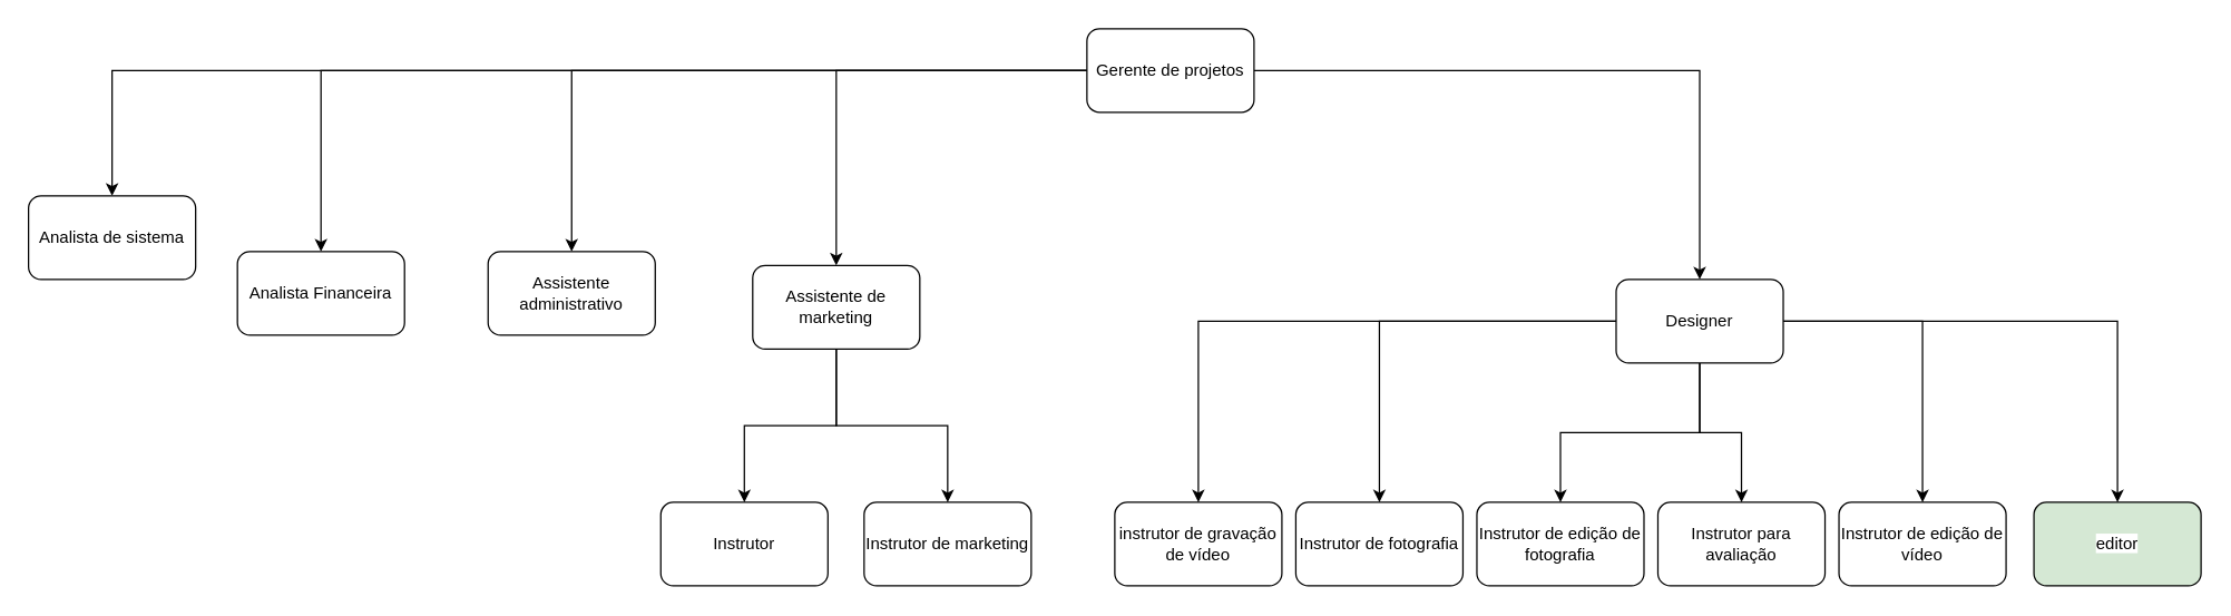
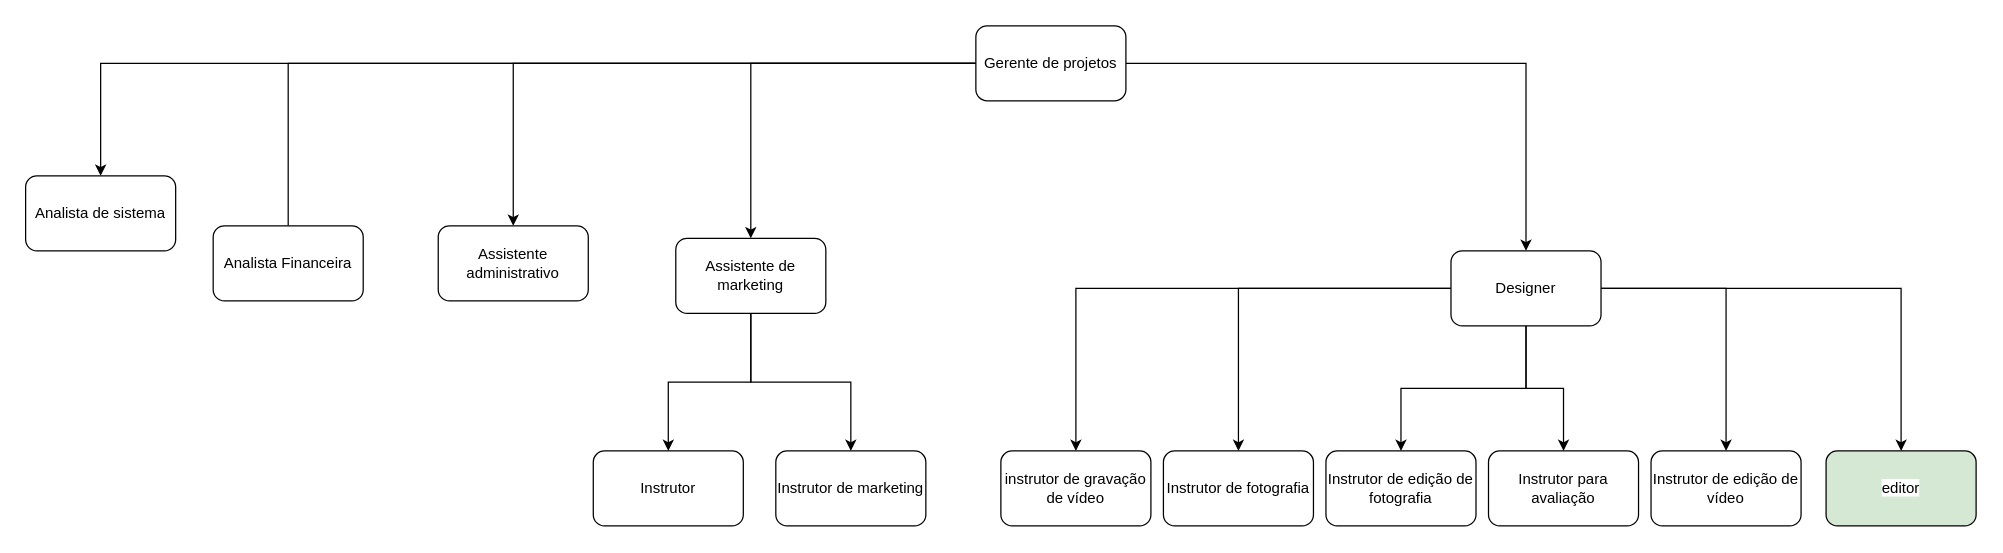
  <mxCell id="0" />
  <mxCell id="1" parent="0" />
  <mxCell id="2" style="edgeStyle=orthogonalEdgeStyle;rounded=0;orthogonalLoop=1;jettySize=auto;html=1;" parent="1" source="7" target="28" edge="1"><mxGeometry relative="1" as="geometry" /></mxCell>
  <mxCell id="3" style="edgeStyle=orthogonalEdgeStyle;rounded=0;orthogonalLoop=1;jettySize=auto;html=1;" parent="1" source="7" target="16" edge="1"><mxGeometry relative="1" as="geometry" /></mxCell>
- <mxCell id="4" style="edgeStyle=orthogonalEdgeStyle;rounded=0;orthogonalLoop=1;jettySize=auto;html=1;" parent="1" source="7" target="25" edge="1"><mxGeometry relative="1" as="geometry" /></mxCell>
+ <mxCell id="4" style="edgeStyle=orthogonalEdgeStyle;rounded=0;orthogonalLoop=1;jettySize=auto;html=1;endArrow=none;" parent="1" source="7" target="25" edge="1"><mxGeometry relative="1" as="geometry" /></mxCell>
  <mxCell id="5" style="edgeStyle=orthogonalEdgeStyle;rounded=0;orthogonalLoop=1;jettySize=auto;html=1;" parent="1" source="7" target="9" edge="1"><mxGeometry relative="1" as="geometry" /></mxCell>
  <mxCell id="6" style="edgeStyle=orthogonalEdgeStyle;rounded=0;orthogonalLoop=1;jettySize=auto;html=1;" edge="1" parent="1" source="7" target="8"><mxGeometry relative="1" as="geometry" /></mxCell>
  <mxCell id="7" value="Gerente de projetos" style="rounded=1;whiteSpace=wrap;html=1;" parent="1" vertex="1"><mxGeometry x="780" y="20" width="120" height="60" as="geometry" /></mxCell>
  <mxCell id="8" value="Analista de sistema" style="rounded=1;whiteSpace=wrap;html=1;" parent="1" vertex="1"><mxGeometry x="20" y="140" width="120" height="60" as="geometry" /></mxCell>
  <mxCell id="9" value="Assistente administrativo" style="rounded=1;whiteSpace=wrap;html=1;" parent="1" vertex="1"><mxGeometry x="350" y="180" width="120" height="60" as="geometry" /></mxCell>
  <mxCell id="10" style="edgeStyle=orthogonalEdgeStyle;rounded=0;orthogonalLoop=1;jettySize=auto;html=1;" parent="1" source="16" target="18" edge="1"><mxGeometry relative="1" as="geometry" /></mxCell>
  <mxCell id="11" style="edgeStyle=orthogonalEdgeStyle;rounded=0;orthogonalLoop=1;jettySize=auto;html=1;" parent="1" source="16" target="20" edge="1"><mxGeometry relative="1" as="geometry" /></mxCell>
  <mxCell id="12" style="edgeStyle=orthogonalEdgeStyle;rounded=0;orthogonalLoop=1;jettySize=auto;html=1;" parent="1" source="16" target="21" edge="1"><mxGeometry relative="1" as="geometry" /></mxCell>
  <mxCell id="13" style="edgeStyle=orthogonalEdgeStyle;rounded=0;orthogonalLoop=1;jettySize=auto;html=1;" parent="1" source="16" target="23" edge="1"><mxGeometry relative="1" as="geometry" /></mxCell>
  <mxCell id="14" style="edgeStyle=orthogonalEdgeStyle;rounded=0;orthogonalLoop=1;jettySize=auto;html=1;" parent="1" source="16" target="19" edge="1"><mxGeometry relative="1" as="geometry" /></mxCell>
  <mxCell id="15" style="edgeStyle=orthogonalEdgeStyle;rounded=0;orthogonalLoop=1;jettySize=auto;html=1;" parent="1" source="16" target="24" edge="1"><mxGeometry relative="1" as="geometry" /></mxCell>
  <mxCell id="16" value="Designer" style="rounded=1;whiteSpace=wrap;html=1;" parent="1" vertex="1"><mxGeometry x="1160" y="200" width="120" height="60" as="geometry" /></mxCell>
  <mxCell id="17" value="Instrutor" style="rounded=1;whiteSpace=wrap;html=1;" parent="1" vertex="1"><mxGeometry x="474" y="360" width="120" height="60" as="geometry" /></mxCell>
  <mxCell id="18" value="&lt;span style=&quot;font-family: &amp;#34;arial&amp;#34; ; text-align: left ; background-color: rgb(255 , 255 , 255)&quot;&gt;instrutor de gravação de vídeo&lt;br&gt;&lt;/span&gt;" style="rounded=1;whiteSpace=wrap;html=1;" parent="1" vertex="1"><mxGeometry x="800" y="360" width="120" height="60" as="geometry" /></mxCell>
  <mxCell id="19" value="&lt;span style=&quot;font-family: &amp;#34;arial&amp;#34; ; text-align: left ; background-color: rgb(255 , 255 , 255)&quot;&gt;Instrutor de edição de vídeo&lt;br&gt;&lt;/span&gt;" style="rounded=1;whiteSpace=wrap;html=1;" parent="1" vertex="1"><mxGeometry x="1320" y="360" width="120" height="60" as="geometry" /></mxCell>
  <mxCell id="20" value="&lt;span style=&quot;font-family: &amp;#34;arial&amp;#34; ; text-align: left ; background-color: rgb(255 , 255 , 255)&quot;&gt;Instrutor de fotografia&lt;/span&gt;" style="rounded=1;whiteSpace=wrap;html=1;" parent="1" vertex="1"><mxGeometry x="930" y="360" width="120" height="60" as="geometry" /></mxCell>
  <mxCell id="21" value="&lt;span style=&quot;font-family: &amp;#34;arial&amp;#34; ; text-align: left ; background-color: rgb(255 , 255 , 255)&quot;&gt;Instrutor de edição de fotografia&lt;/span&gt;" style="rounded=1;whiteSpace=wrap;html=1;" parent="1" vertex="1"><mxGeometry x="1060" y="360" width="120" height="60" as="geometry" /></mxCell>
  <mxCell id="22" value="&lt;span style=&quot;font-family: &amp;#34;arial&amp;#34; ; text-align: left ; background-color: rgb(255 , 255 , 255)&quot;&gt;Instrutor de marketing&lt;/span&gt;" style="rounded=1;whiteSpace=wrap;html=1;" parent="1" vertex="1"><mxGeometry x="620" y="360" width="120" height="60" as="geometry" /></mxCell>
  <mxCell id="23" value="&lt;span style=&quot;font-family: &amp;#34;arial&amp;#34; ; text-align: left ; background-color: rgb(255 , 255 , 255)&quot;&gt;Instrutor para avaliação&lt;/span&gt;" style="rounded=1;whiteSpace=wrap;html=1;" parent="1" vertex="1"><mxGeometry x="1190" y="360" width="120" height="60" as="geometry" /></mxCell>
  <mxCell id="24" value="&lt;span style=&quot;font-family: &amp;#34;arial&amp;#34; ; text-align: left ; background-color: rgb(255 , 255 , 255)&quot;&gt;editor&lt;/span&gt;" style="rounded=1;whiteSpace=wrap;html=1;fillColor=#d5e8d4;" parent="1" vertex="1"><mxGeometry x="1460" y="360" width="120" height="60" as="geometry" /></mxCell>
  <mxCell id="25" value="Analista Financeira" style="rounded=1;whiteSpace=wrap;html=1;" parent="1" vertex="1"><mxGeometry x="170" y="180" width="120" height="60" as="geometry" /></mxCell>
  <mxCell id="26" style="edgeStyle=orthogonalEdgeStyle;rounded=0;orthogonalLoop=1;jettySize=auto;html=1;" parent="1" source="28" target="17" edge="1"><mxGeometry relative="1" as="geometry" /></mxCell>
  <mxCell id="27" style="edgeStyle=orthogonalEdgeStyle;rounded=0;orthogonalLoop=1;jettySize=auto;html=1;" parent="1" source="28" target="22" edge="1"><mxGeometry relative="1" as="geometry" /></mxCell>
  <mxCell id="28" value="Assistente de marketing" style="rounded=1;whiteSpace=wrap;html=1;" parent="1" vertex="1"><mxGeometry x="540" y="190" width="120" height="60" as="geometry" /></mxCell>
